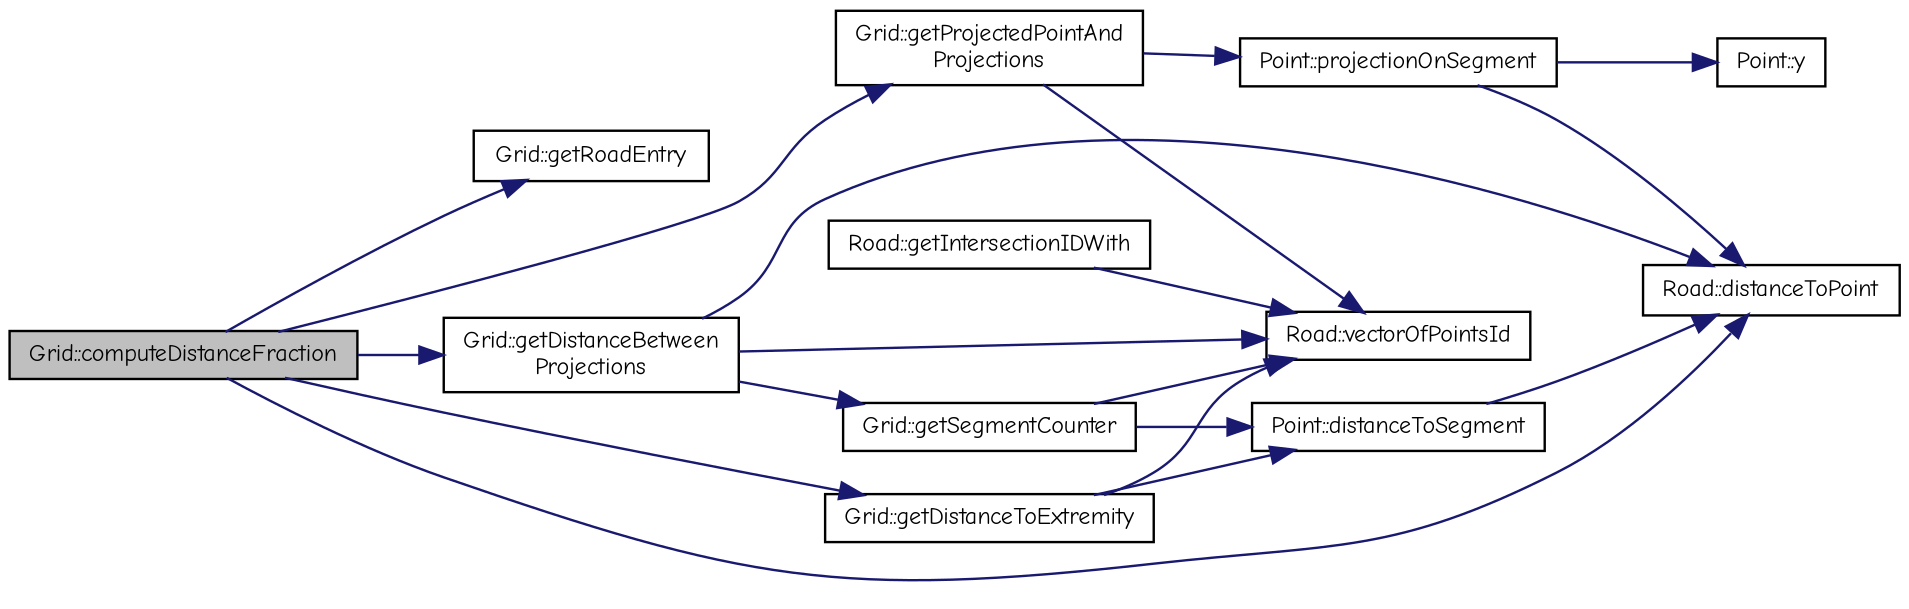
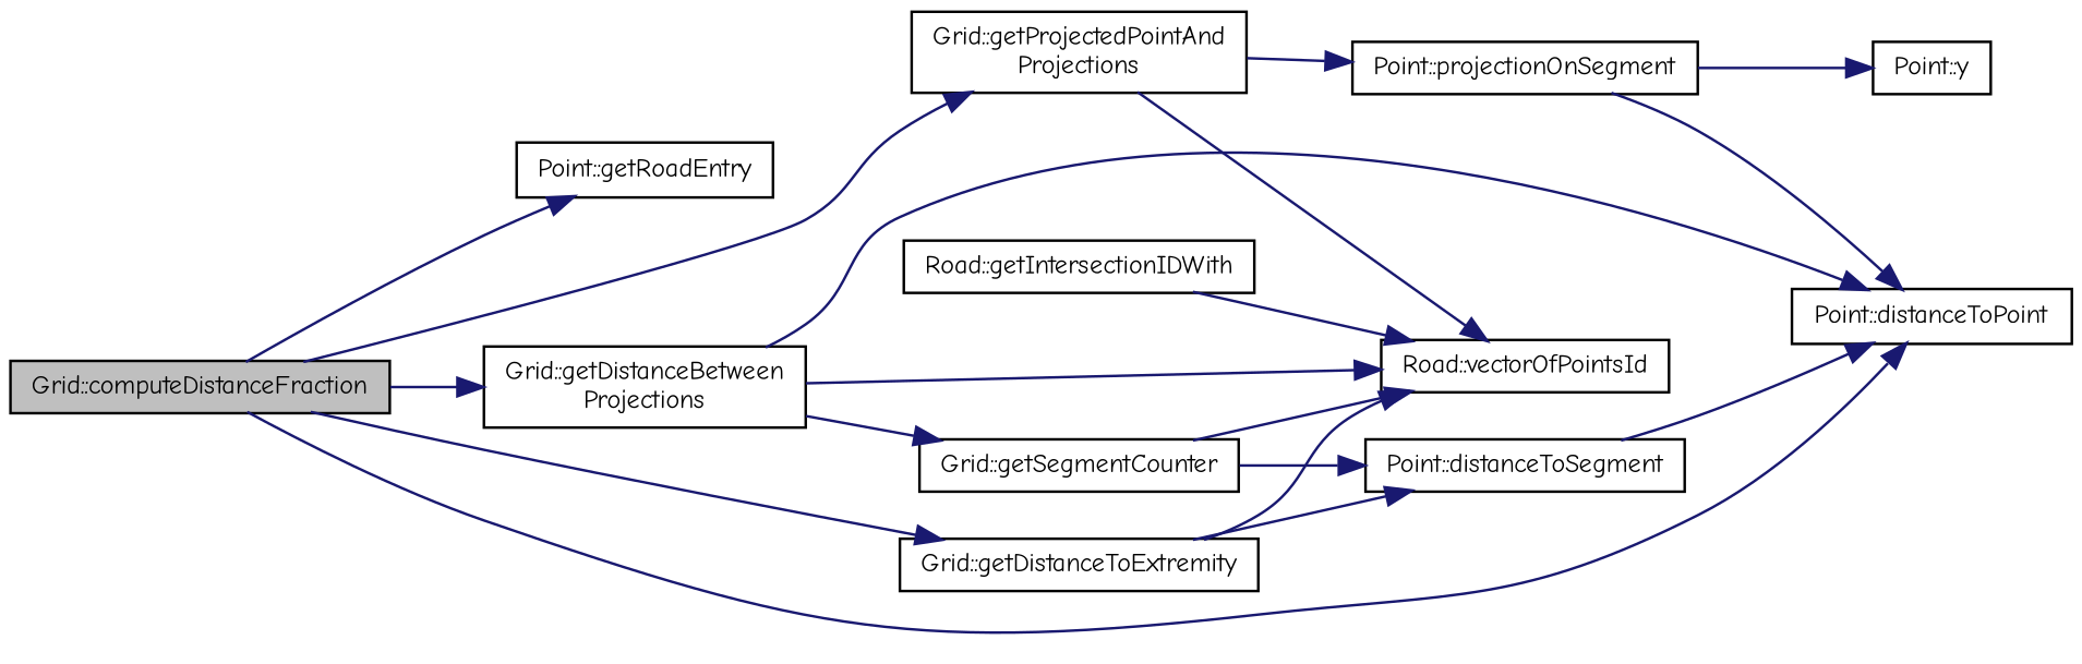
  digraph {
    fontname="Comic Neue"
    rankdir=LR
    node [color=black fontname="Comic Neue" fontsize=10 shape=record]
    edge [color=midnightblue fontname="Comic Neue" fontsize=10 labelfontname=Helvetica labelfontsize=10 style=solid]
    n1 [fillcolor=grey75 fontcolor=black height=0.2 label="Grid::computeDistanceFraction" style=filled width=0.4]
-   n2 [height=0.2 label="Grid::getRoadEntry" width=0.4]
+   n2 [height=0.2 label="Point::getRoadEntry" width=0.4]
    n3 [height=0.2 label="Grid::getProjectedPointAnd\lProjections" width=0.4]
-   n4 [height=0.2 label="Road::distanceToPoint" width=0.4]
+   n4 [height=0.2 label="Point::distanceToPoint" width=0.4]
    n5 [height=0.2 label="Grid::getDistanceBetween\lProjections" width=0.4]
    n6 [height=0.2 label="Grid::getDistanceToExtremity" width=0.4]
    n7 [height=0.2 label="Road::vectorOfPointsId" width=0.4]
    n8 [height=0.2 label="Point::projectionOnSegment" width=0.4]
    n9 [height=0.2 label="Road::getIntersectionIDWith" width=0.4]
    n10 [height=0.2 label="Grid::getSegmentCounter" width=0.4]
    n11 [height=0.2 label="Point::distanceToSegment" width=0.4]
    n12 [height=0.2 label="Point::y" width=0.4]
    n1 -> n2
    n1 -> n3
    n1 -> n4
    n1 -> n5
    n1 -> n6
    n3 -> n7
    n3 -> n8
    n5 -> n4
    n5 -> n7
    n5 -> n10
    n6 -> n7
    n6 -> n11
    n8 -> n4
    n8 -> n12
    n9 -> n7
    n10 -> n7
    n10 -> n11
    n11 -> n4
  }
